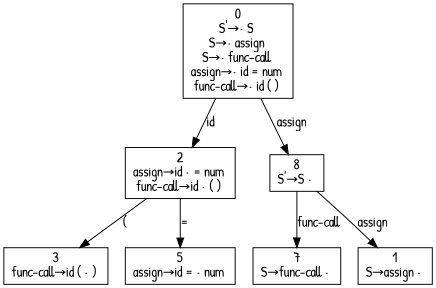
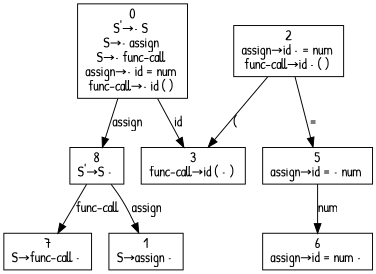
  digraph {
    fontname="Patrick Hand"
    node [fontname="Patrick Hand" shape=box]
    edge [fontname="Patrick Hand"]
    n1 [label=<0<br/>S'&rarr;&bull; S <br/>S&rarr;&bull; assign <br/>S&rarr;&bull; func-call <br/>assign&rarr;&bull; id = num <br/>func-call&rarr;&bull; id ( ) <br/>>]
    n2 [label=<2<br/>assign&rarr;id &bull; = num <br/>func-call&rarr;id &bull; ( ) <br/>>]
    n3 [label=<8<br/>S'&rarr;S &bull; <br/>>]
    n4 [label=<7<br/>S&rarr;func-call &bull; <br/>>]
    n5 [label=<1<br/>S&rarr;assign &bull; <br/>>]
    n6 [label=<3<br/>func-call&rarr;id ( &bull; ) <br/>>]
    n7 [label=<5<br/>assign&rarr;id = &bull; num <br/>>]
-   n1 -> n2 [label=id]
+   n8 [label=<6<br/>assign&rarr;id = num &bull; <br/>>]
+   n1 -> n6 [label=id]
    n1 -> n3 [label=assign]
    n2 -> n6 [label="("]
    n2 -> n7 [label="="]
    n3 -> n4 [label="func-call"]
    n3 -> n5 [label=assign]
+   n7 -> n8 [label=num]
  }
